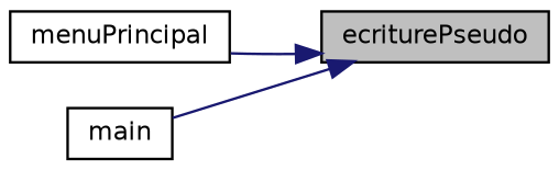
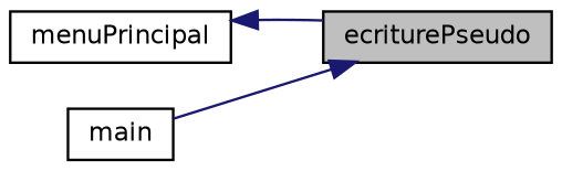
  digraph {
    rankdir=RL
    node [color=black fillcolor=white fontname=Helvetica fontsize=10 shape=record style=filled]
    edge [color=midnightblue dir=back fontname=Helvetica fontsize=10 labelfontname=Helvetica labelfontsize=10 style=solid]
    n1 [fillcolor=grey75 fontcolor=black height=0.2 label=ecriturePseudo width=0.4]
    n2 [height=0.2 label=menuPrincipal width=0.4]
    n3 [height=0.2 label=main width=0.4]
-   n1 -> n2
+   n2 -> n1
    n1 -> n3
  }
